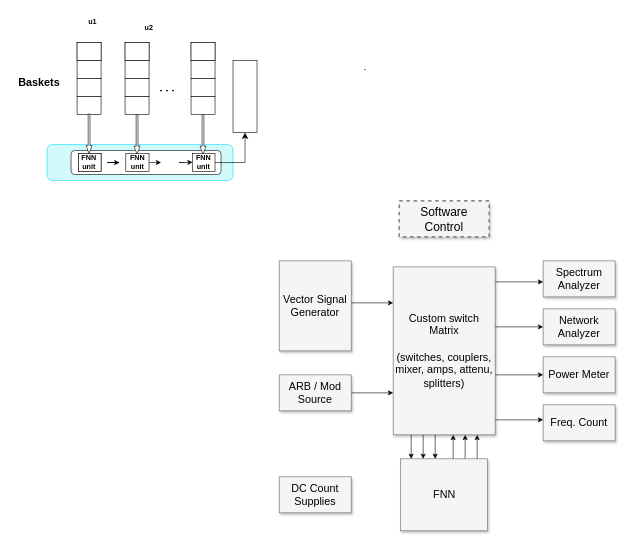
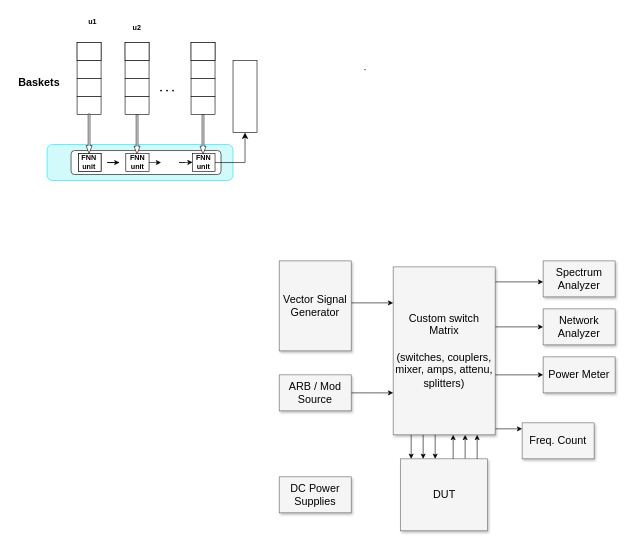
  <mxCell id="0" style=";html=1;" />
  <mxCell id="1" style=";html=1;" parent="0" />
- <mxCell id="2" value="Software Control" style="whiteSpace=wrap;html=1;shadow=1;fontSize=20;fillColor=#f5f5f5;strokeColor=#666666;strokeWidth=2;dashed=1;" parent="1" vertex="1"><mxGeometry x="665" y="334" width="150" height="60" as="geometry" /></mxCell>
  <mxCell id="3" style="edgeStyle=elbowEdgeStyle;rounded=0;html=1;startArrow=none;startFill=0;jettySize=auto;orthogonalLoop=1;fontSize=18;elbow=vertical;" parent="1" source="8" target="9" edge="1"><mxGeometry relative="1" as="geometry" /></mxCell>
  <mxCell id="4" style="edgeStyle=elbowEdgeStyle;rounded=0;html=1;startArrow=none;startFill=0;jettySize=auto;orthogonalLoop=1;fontSize=18;elbow=vertical;" parent="1" source="8" target="10" edge="1"><mxGeometry relative="1" as="geometry" /></mxCell>
  <mxCell id="5" style="edgeStyle=elbowEdgeStyle;rounded=0;html=1;startArrow=none;startFill=0;jettySize=auto;orthogonalLoop=1;fontSize=18;elbow=vertical;" parent="1" source="8" target="11" edge="1"><mxGeometry relative="1" as="geometry" /></mxCell>
  <mxCell id="6" style="edgeStyle=elbowEdgeStyle;rounded=0;html=1;startArrow=none;startFill=0;jettySize=auto;orthogonalLoop=1;fontSize=18;elbow=vertical;" parent="1" source="8" target="12" edge="1"><mxGeometry relative="1" as="geometry" /></mxCell>
  <mxCell id="7" style="edgeStyle=elbowEdgeStyle;rounded=0;html=1;startArrow=none;startFill=0;jettySize=auto;orthogonalLoop=1;fontSize=18;" parent="1" source="17" target="8" edge="1"><mxGeometry relative="1" as="geometry"><Array as="points"><mxPoint x="775" y="744" /></Array></mxGeometry></mxCell>
  <mxCell id="8" value="Custom switch Matrix&lt;div&gt;&lt;br&gt;&lt;/div&gt;&lt;div&gt;(switches, couplers, mixer, amps, attenu, splitters)&lt;/div&gt;" style="whiteSpace=wrap;html=1;shadow=1;fontSize=18;fillColor=#f5f5f5;strokeColor=#666666;" parent="1" vertex="1"><mxGeometry x="655" y="444" width="170" height="280" as="geometry" /></mxCell>
  <mxCell id="9" value="Spectrum Analyzer" style="whiteSpace=wrap;html=1;shadow=1;fontSize=18;fillColor=#f5f5f5;strokeColor=#666666;" parent="1" vertex="1"><mxGeometry x="905" y="434" width="120" height="60" as="geometry" /></mxCell>
  <mxCell id="10" value="Network Analyzer" style="whiteSpace=wrap;html=1;shadow=1;fontSize=18;fillColor=#f5f5f5;strokeColor=#666666;" parent="1" vertex="1"><mxGeometry x="905" y="514" width="120" height="60" as="geometry" /></mxCell>
  <mxCell id="11" value="Power Meter" style="whiteSpace=wrap;html=1;shadow=1;fontSize=18;fillColor=#f5f5f5;strokeColor=#666666;" parent="1" vertex="1"><mxGeometry x="905" y="594" width="120" height="60" as="geometry" /></mxCell>
- <mxCell id="12" value="Freq. Count" style="whiteSpace=wrap;html=1;shadow=1;fontSize=18;fillColor=#f5f5f5;strokeColor=#666666;" parent="1" vertex="1"><mxGeometry x="905" y="674" width="120" height="60" as="geometry" /></mxCell>
+ <mxCell id="12" value="Freq. Count" style="whiteSpace=wrap;html=1;shadow=1;fontSize=18;fillColor=#f5f5f5;strokeColor=#666666;" parent="1" vertex="1"><mxGeometry x="870" y="704" width="120" height="60" as="geometry" /></mxCell>
  <mxCell id="13" style="edgeStyle=elbowEdgeStyle;rounded=0;html=1;startArrow=none;startFill=0;jettySize=auto;orthogonalLoop=1;fontSize=18;elbow=vertical;" parent="1" source="14" target="8" edge="1"><mxGeometry relative="1" as="geometry"><Array as="points"><mxPoint x="625" y="504" /></Array></mxGeometry></mxCell>
  <mxCell id="14" value="Vector Signal Generator" style="whiteSpace=wrap;html=1;shadow=1;fontSize=18;fillColor=#f5f5f5;strokeColor=#666666;" parent="1" vertex="1"><mxGeometry x="465" y="434" width="120" height="150" as="geometry" /></mxCell>
  <mxCell id="15" style="edgeStyle=elbowEdgeStyle;rounded=0;html=1;startArrow=none;startFill=0;jettySize=auto;orthogonalLoop=1;fontSize=18;elbow=vertical;" parent="1" source="16" target="8" edge="1"><mxGeometry relative="1" as="geometry" /></mxCell>
  <mxCell id="16" value="ARB / Mod Source" style="whiteSpace=wrap;html=1;shadow=1;fontSize=18;fillColor=#f5f5f5;strokeColor=#666666;" parent="1" vertex="1"><mxGeometry x="465" y="624" width="120" height="60" as="geometry" /></mxCell>
- <mxCell id="17" value="FNN" style="whiteSpace=wrap;html=1;shadow=1;fontSize=18;fillColor=#f5f5f5;strokeColor=#666666;" parent="1" vertex="1"><mxGeometry x="667.5" y="764" width="145" height="120" as="geometry" /></mxCell>
- <mxCell id="18" value="DC Count Supplies" style="whiteSpace=wrap;html=1;shadow=1;fontSize=18;fillColor=#f5f5f5;strokeColor=#666666;" parent="1" vertex="1"><mxGeometry x="465" y="794" width="120" height="60" as="geometry" /></mxCell>
+ <mxCell id="17" value="DUT" style="whiteSpace=wrap;html=1;shadow=1;fontSize=18;fillColor=#f5f5f5;strokeColor=#666666;" parent="1" vertex="1"><mxGeometry x="667.5" y="764" width="145" height="120" as="geometry" /></mxCell>
+ <mxCell id="18" value="DC Power Supplies" style="whiteSpace=wrap;html=1;shadow=1;fontSize=18;fillColor=#f5f5f5;strokeColor=#666666;" parent="1" vertex="1"><mxGeometry x="465" y="794" width="120" height="60" as="geometry" /></mxCell>
  <mxCell id="19" style="edgeStyle=elbowEdgeStyle;rounded=0;html=1;startArrow=none;startFill=0;jettySize=auto;orthogonalLoop=1;fontSize=18;" parent="1" source="17" target="8" edge="1"><mxGeometry relative="1" as="geometry"><mxPoint x="805" y="774" as="sourcePoint" /><mxPoint x="805" y="734" as="targetPoint" /><Array as="points"><mxPoint x="795" y="744" /><mxPoint x="775" y="744" /></Array></mxGeometry></mxCell>
  <mxCell id="20" style="edgeStyle=elbowEdgeStyle;rounded=0;html=1;startArrow=none;startFill=0;jettySize=auto;orthogonalLoop=1;fontSize=18;" parent="1" edge="1"><mxGeometry relative="1" as="geometry"><mxPoint x="755" y="764" as="sourcePoint" /><mxPoint x="755" y="724" as="targetPoint" /><Array as="points"><mxPoint x="755" y="744" /><mxPoint x="755" y="744" /></Array></mxGeometry></mxCell>
  <mxCell id="21" style="edgeStyle=elbowEdgeStyle;rounded=0;html=1;startArrow=none;startFill=0;jettySize=auto;orthogonalLoop=1;fontSize=18;" parent="1" edge="1"><mxGeometry relative="1" as="geometry"><mxPoint x="725" y="724" as="sourcePoint" /><mxPoint x="725" y="764" as="targetPoint" /><Array as="points"><mxPoint x="725" y="744" /><mxPoint x="755" y="754" /></Array></mxGeometry></mxCell>
  <mxCell id="22" style="edgeStyle=elbowEdgeStyle;rounded=0;html=1;startArrow=none;startFill=0;jettySize=auto;orthogonalLoop=1;fontSize=18;" parent="1" edge="1"><mxGeometry relative="1" as="geometry"><mxPoint x="705" y="724" as="sourcePoint" /><mxPoint x="705" y="764" as="targetPoint" /><Array as="points"><mxPoint x="705" y="744" /><mxPoint x="735" y="754" /></Array></mxGeometry></mxCell>
  <mxCell id="23" style="edgeStyle=elbowEdgeStyle;rounded=0;html=1;startArrow=none;startFill=0;jettySize=auto;orthogonalLoop=1;fontSize=18;" parent="1" edge="1"><mxGeometry relative="1" as="geometry"><mxPoint x="685" y="724" as="sourcePoint" /><mxPoint x="685" y="764" as="targetPoint" /><Array as="points"><mxPoint x="685" y="744" /><mxPoint x="715" y="754" /></Array></mxGeometry></mxCell>
  <mxCell id="24" value="" style="rounded=0;whiteSpace=wrap;html=1;" vertex="1" parent="1"><mxGeometry x="128" y="70" width="40" height="30" as="geometry" /></mxCell>
  <mxCell id="25" value="" style="rounded=0;whiteSpace=wrap;html=1;" vertex="1" parent="1"><mxGeometry x="128" y="70" width="40" height="30" as="geometry" /></mxCell>
  <mxCell id="26" value="" style="rounded=0;whiteSpace=wrap;html=1;" vertex="1" parent="1"><mxGeometry x="128" y="100" width="40" height="30" as="geometry" /></mxCell>
  <mxCell id="27" value="" style="rounded=0;whiteSpace=wrap;html=1;" vertex="1" parent="1"><mxGeometry x="128" y="130" width="40" height="30" as="geometry" /></mxCell>
  <mxCell id="28" value="" style="rounded=0;whiteSpace=wrap;html=1;" vertex="1" parent="1"><mxGeometry x="128" y="160" width="40" height="30" as="geometry" /></mxCell>
  <mxCell id="29" value="" style="rounded=0;whiteSpace=wrap;html=1;" vertex="1" parent="1"><mxGeometry x="208" y="70" width="40" height="30" as="geometry" /></mxCell>
  <mxCell id="30" value="" style="rounded=0;whiteSpace=wrap;html=1;" vertex="1" parent="1"><mxGeometry x="208" y="70" width="40" height="30" as="geometry" /></mxCell>
  <mxCell id="31" value="" style="rounded=0;whiteSpace=wrap;html=1;" vertex="1" parent="1"><mxGeometry x="208" y="100" width="40" height="30" as="geometry" /></mxCell>
  <mxCell id="32" value="" style="rounded=0;whiteSpace=wrap;html=1;" vertex="1" parent="1"><mxGeometry x="208" y="130" width="40" height="30" as="geometry" /></mxCell>
  <mxCell id="33" value="" style="rounded=0;whiteSpace=wrap;html=1;" vertex="1" parent="1"><mxGeometry x="208" y="160" width="40" height="30" as="geometry" /></mxCell>
  <mxCell id="34" value="" style="rounded=0;whiteSpace=wrap;html=1;" vertex="1" parent="1"><mxGeometry x="318" y="70" width="40" height="30" as="geometry" /></mxCell>
  <mxCell id="35" value="" style="rounded=0;whiteSpace=wrap;html=1;" vertex="1" parent="1"><mxGeometry x="318" y="70" width="40" height="30" as="geometry" /></mxCell>
  <mxCell id="36" value="" style="rounded=0;whiteSpace=wrap;html=1;" vertex="1" parent="1"><mxGeometry x="318" y="100" width="40" height="30" as="geometry" /></mxCell>
  <mxCell id="37" value="" style="rounded=0;whiteSpace=wrap;html=1;" vertex="1" parent="1"><mxGeometry x="318" y="130" width="40" height="30" as="geometry" /></mxCell>
  <mxCell id="38" value="" style="rounded=0;whiteSpace=wrap;html=1;" vertex="1" parent="1"><mxGeometry x="318" y="160" width="40" height="30" as="geometry" /></mxCell>
  <mxCell id="39" value="" style="rounded=1;whiteSpace=wrap;html=1;strokeColor=#0FDFFF;fillColor=#D2FAFA;" vertex="1" parent="1"><mxGeometry x="78" y="240" width="310" height="60" as="geometry" /></mxCell>
  <mxCell id="40" value="" style="rounded=1;whiteSpace=wrap;html=1;" vertex="1" parent="1"><mxGeometry x="118" y="250" width="250" height="40" as="geometry" /></mxCell>
  <mxCell id="41" value="" style="rounded=0;whiteSpace=wrap;html=1;" vertex="1" parent="1"><mxGeometry x="130.5" y="255" width="37.5" height="30" as="geometry" /></mxCell>
  <mxCell id="42" value="" style="rounded=0;whiteSpace=wrap;html=1;" vertex="1" parent="1"><mxGeometry x="130.5" y="255" width="37.5" height="30" as="geometry" /></mxCell>
  <mxCell id="43" value="" style="rounded=0;whiteSpace=wrap;html=1;" vertex="1" parent="1"><mxGeometry x="209.25" y="255" width="38.75" height="30" as="geometry" /></mxCell>
  <mxCell id="44" value="" style="rounded=0;whiteSpace=wrap;html=1;" vertex="1" parent="1"><mxGeometry x="320.5" y="255" width="37.5" height="30" as="geometry" /></mxCell>
  <mxCell id="45" value="" style="shape=singleArrow;direction=south;whiteSpace=wrap;html=1;" vertex="1" parent="1"><mxGeometry x="143" y="189" width="10" height="66" as="geometry" /></mxCell>
  <mxCell id="46" value="" style="shape=singleArrow;direction=south;whiteSpace=wrap;html=1;" vertex="1" parent="1"><mxGeometry x="223" y="190" width="10" height="66" as="geometry" /></mxCell>
  <mxCell id="47" value="" style="shape=singleArrow;direction=south;whiteSpace=wrap;html=1;" vertex="1" parent="1"><mxGeometry x="333" y="190" width="10" height="66" as="geometry" /></mxCell>
  <mxCell id="48" value="" style="edgeStyle=segmentEdgeStyle;endArrow=classic;html=1;curved=0;rounded=0;endSize=8;startSize=8;" edge="1" parent="1"><mxGeometry width="50" height="50" relative="1" as="geometry"><mxPoint x="358" y="270" as="sourcePoint" /><mxPoint x="408" y="220" as="targetPoint" /></mxGeometry></mxCell>
  <mxCell id="49" value="" style="rounded=0;whiteSpace=wrap;html=1;direction=south;" vertex="1" parent="1"><mxGeometry x="388" y="100" width="40" height="120" as="geometry" /></mxCell>
  <mxCell id="50" value="&lt;b&gt;u1&lt;/b&gt;" style="text;html=1;strokeColor=none;fillColor=none;align=center;verticalAlign=middle;whiteSpace=wrap;rounded=0;" vertex="1" parent="1"><mxGeometry x="124.25" y="20" width="60" height="30" as="geometry" /></mxCell>
- <mxCell id="51" value="&lt;b&gt;u2&lt;/b&gt;" style="text;html=1;strokeColor=none;fillColor=none;align=center;verticalAlign=middle;whiteSpace=wrap;rounded=0;" vertex="1" parent="1"><mxGeometry x="218" y="30" width="60" height="30" as="geometry" /></mxCell>
+ <mxCell id="51" value="&lt;b&gt;u2&lt;/b&gt;" style="text;html=1;strokeColor=none;fillColor=none;align=center;verticalAlign=middle;whiteSpace=wrap;rounded=0;" vertex="1" parent="1"><mxGeometry x="198" y="30" width="60" height="30" as="geometry" /></mxCell>
  <mxCell id="52" value="" style="edgeStyle=orthogonalEdgeStyle;rounded=0;orthogonalLoop=1;jettySize=auto;html=1;" edge="1" parent="1" source="53" target="55"><mxGeometry relative="1" as="geometry" /></mxCell>
  <mxCell id="53" value="&lt;b&gt;FNN&lt;br&gt;unit&lt;/b&gt;" style="text;html=1;strokeColor=none;fillColor=none;align=center;verticalAlign=middle;whiteSpace=wrap;rounded=0;" vertex="1" parent="1"><mxGeometry x="118" y="255" width="60" height="30" as="geometry" /></mxCell>
  <mxCell id="54" value="" style="edgeStyle=orthogonalEdgeStyle;rounded=0;orthogonalLoop=1;jettySize=auto;html=1;" edge="1" parent="1"><mxGeometry relative="1" as="geometry"><mxPoint x="248" y="270" as="sourcePoint" /><mxPoint x="268" y="270" as="targetPoint" /></mxGeometry></mxCell>
  <mxCell id="55" value="&lt;b&gt;FNN&lt;br&gt;unit&lt;/b&gt;" style="text;html=1;strokeColor=none;fillColor=none;align=center;verticalAlign=middle;whiteSpace=wrap;rounded=0;" vertex="1" parent="1"><mxGeometry x="198.63" y="255" width="60" height="30" as="geometry" /></mxCell>
  <mxCell id="56" value="&lt;b&gt;FNN&lt;br&gt;unit&lt;/b&gt;" style="text;html=1;strokeColor=none;fillColor=none;align=center;verticalAlign=middle;whiteSpace=wrap;rounded=0;" vertex="1" parent="1"><mxGeometry x="309.25" y="255" width="60" height="30" as="geometry" /></mxCell>
  <mxCell id="57" value="" style="edgeStyle=none;orthogonalLoop=1;jettySize=auto;html=1;rounded=0;" edge="1" parent="1"><mxGeometry width="100" relative="1" as="geometry"><mxPoint x="308" y="270" as="sourcePoint" /><mxPoint x="320.5" y="269.58" as="targetPoint" /><Array as="points"><mxPoint x="298" y="270" /><mxPoint x="308" y="270" /></Array></mxGeometry></mxCell>
  <mxCell id="58" value="" style="shape=waypoint;sketch=0;fillStyle=solid;size=3;pointerEvents=1;points=[];fillColor=none;resizable=0;rotatable=0;perimeter=centerPerimeter;snapToPoint=1;" vertex="1" parent="1"><mxGeometry x="258" y="140" width="20" height="20" as="geometry" /></mxCell>
  <mxCell id="59" value="" style="shape=waypoint;sketch=0;fill;style=solid;size=2;pointerEvents=1;points=[];fillColor=none;resizable=0;rotatable=0;perimeter=centerPerimeter;snapToPoint=1;" vertex="1" parent="1"><mxGeometry x="598" y="105" width="20" height="20" as="geometry" /></mxCell>
  <mxCell id="60" value="" style="shape=waypoint;sketch=0;fillStyle=solid;size=3;pointerEvents=1;points=[];fillColor=none;resizable=0;rotatable=0;perimeter=centerPerimeter;snapToPoint=1;" vertex="1" parent="1"><mxGeometry x="268" y="140" width="20" height="20" as="geometry" /></mxCell>
  <mxCell id="61" value="" style="shape=waypoint;sketch=0;fillStyle=solid;size=3;pointerEvents=1;points=[];fillColor=none;resizable=0;rotatable=0;perimeter=centerPerimeter;snapToPoint=1;" vertex="1" parent="1"><mxGeometry x="278" y="140" width="20" height="20" as="geometry" /></mxCell>
  <mxCell id="62" value="&lt;b&gt;&lt;font style=&quot;font-size: 18px;&quot;&gt;Baskets&lt;/font&gt;&lt;/b&gt;" style="text;html=1;strokeColor=none;fillColor=none;align=center;verticalAlign=middle;whiteSpace=wrap;rounded=0;rotation=0;" vertex="1" parent="1"><mxGeometry x="20.5" y="98" width="87.5" height="77.5" as="geometry" /></mxCell>
